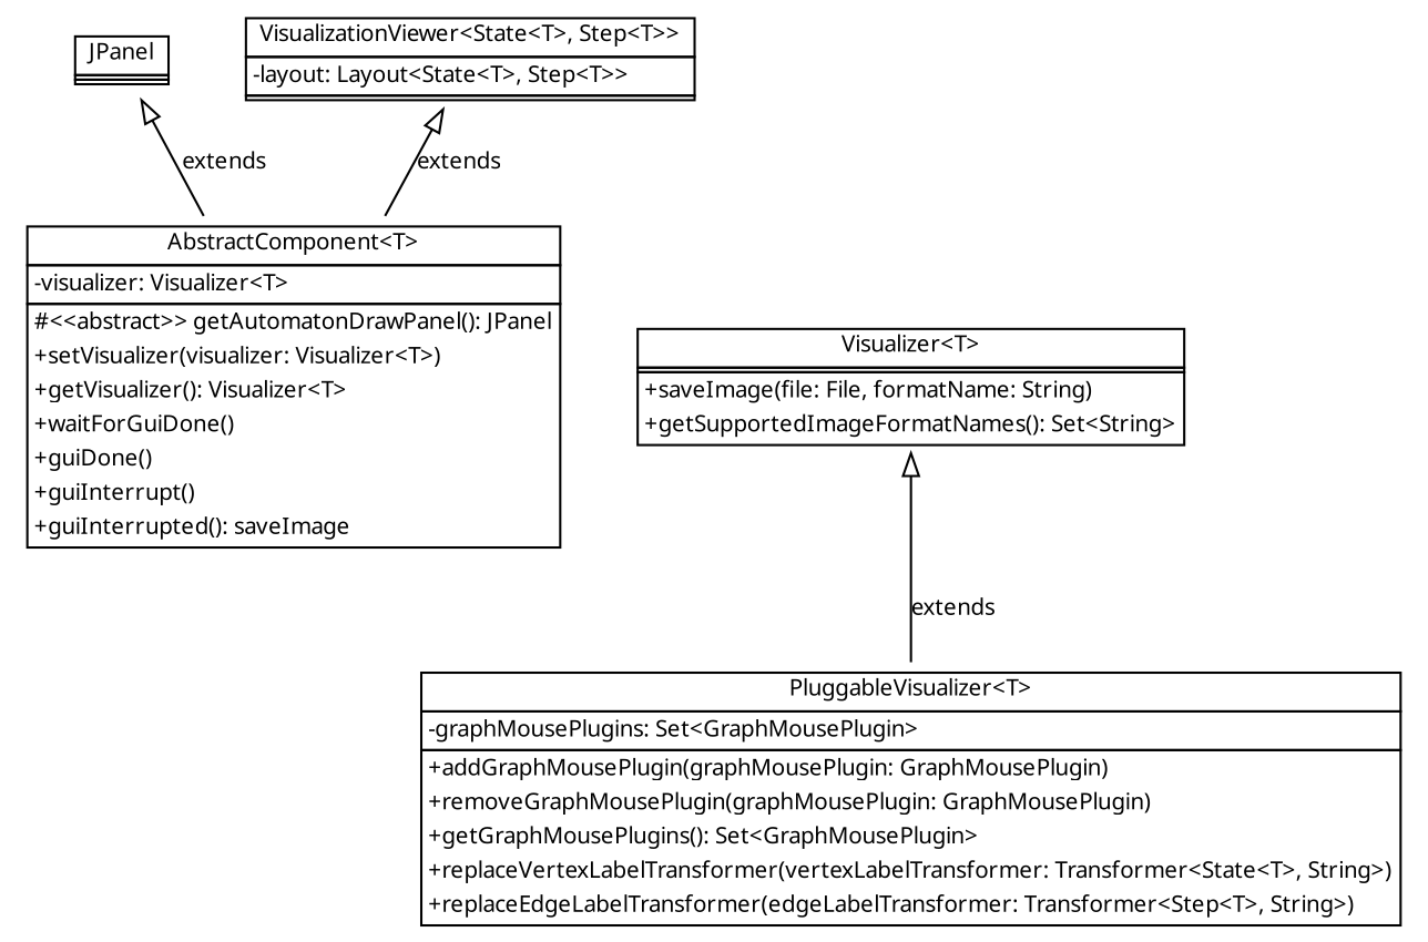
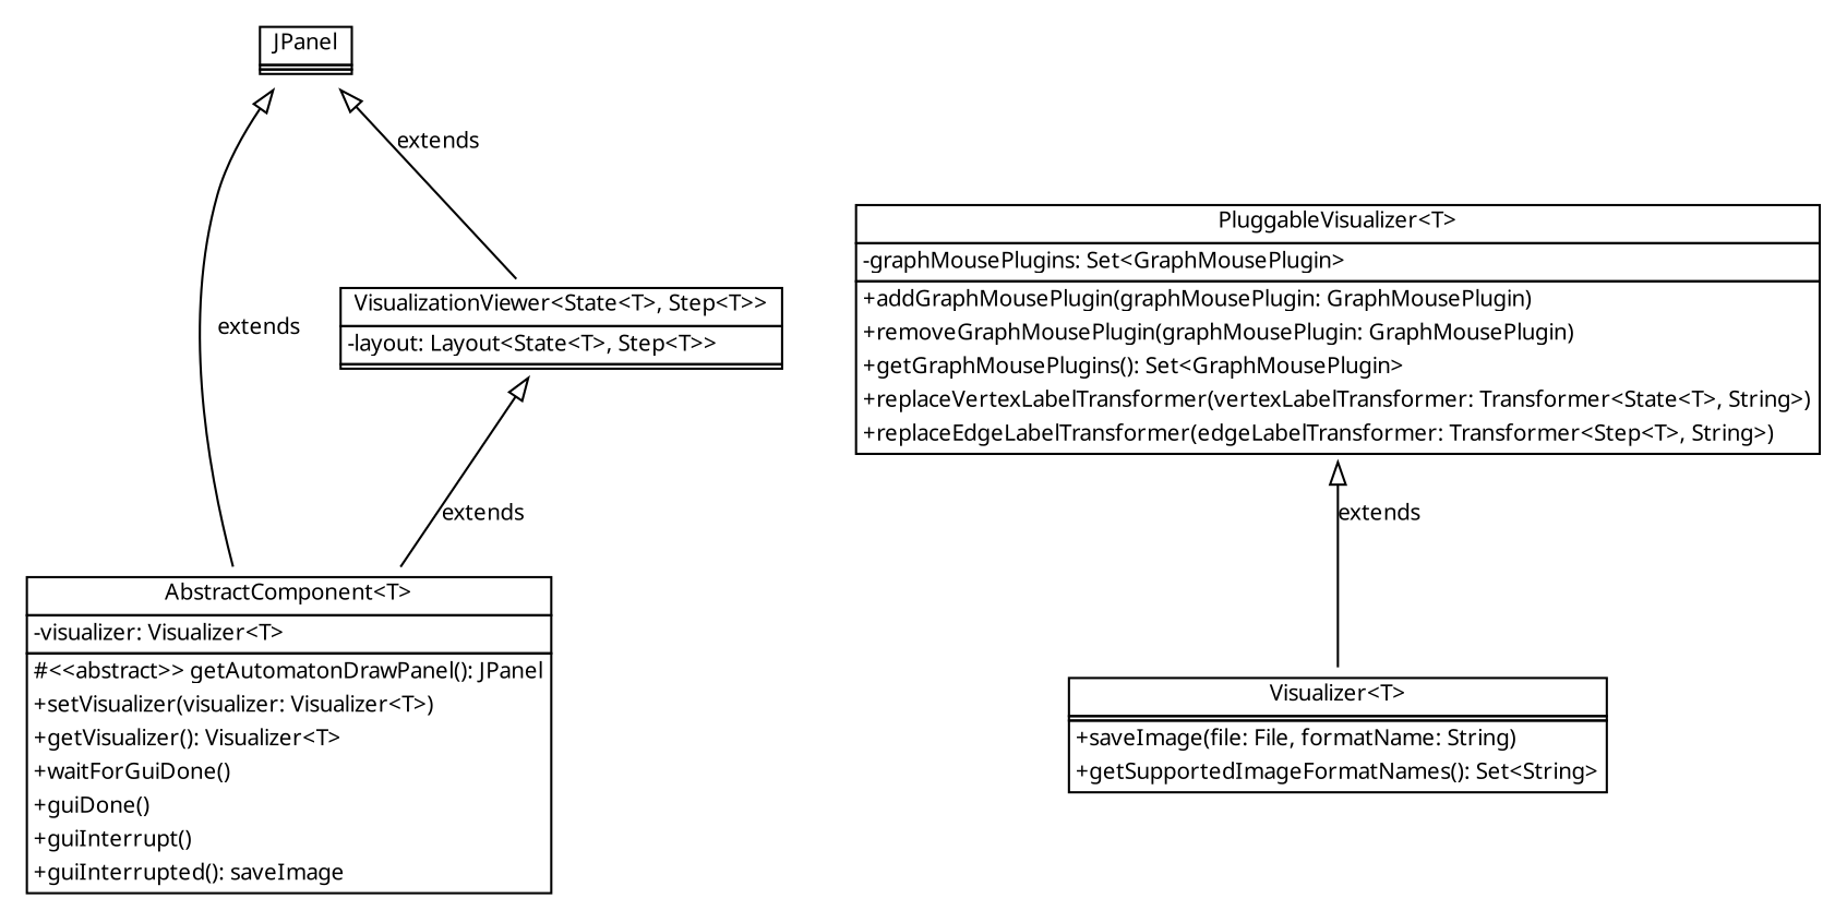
  digraph {
    fontname="Noto Sans"
    rankdir=BT
    node [fontname="Noto Sans" fontsize=10 shape=plaintext]
    edge [arrowhead=empty fontname="Noto Sans" fontsize=10]
    n1 [label=< 	<table cellspacing="0" cellborder="1" border="0"> 		<tr><td> 			<font face="TeXGyrePagella-Bold" point-size="10">JPanel</font> 		</td></tr> 		<tr><td cellpadding="0"></td></tr> 		<tr><td cellpadding="0"></td></tr> 	</table>>]
    n2 [label=< 	<table cellspacing="0" cellborder="1" border="0"> 		<tr><td> 			<font face="TeXGyrePagella-Bold" point-size="10">VisualizationViewer&lt;State&lt;T&gt;, Step&lt;T&gt;&gt;</font> 		</td></tr> 		<tr><td cellpadding="0"> 			<table cellspacing="0" cellborder="0" border="0"> 				<tr><td align="left"><font face="SFTT1000">-layout: Layout&lt;State&lt;T&gt;, Step&lt;T&gt;&gt;</font></td></tr> 			</table> 		</td></tr> 		<tr><td cellpadding="0"></td></tr> 	</table>>]
    n3 [label=< 	<table cellspacing="0" cellborder="1" border="0"> 		<tr><td> 			<font face="TeXGyrePagella-BoldItalic" point-size="10">Visualizer&lt;T&gt;</font> 		</td></tr> 		<tr><td cellpadding="0"></td></tr> 		<tr><td cellpadding="0"> 			<table cellspacing="0" cellborder="0" border="0"> 				<tr><td align="left"><font face="SFTT1000">+saveImage(file: File, formatName: String)</font></td></tr> 				<tr><td align="left"><font face="SFTT1000">+getSupportedImageFormatNames(): Set&lt;String&gt;</font></td></tr> 			</table> 		</td></tr> 	</table>>]
    n4 [label=< 	<table cellspacing="0" cellborder="1" border="0"> 		<tr><td> 			<font face="TeXGyrePagella-BoldItalic" point-size="10">AbstractComponent&lt;T&gt;</font> 		</td></tr> 		<tr><td cellpadding="0"> 			<table cellspacing="0" cellborder="0" border="0"> 				<tr><td align="left"><font face="SFTT1000">-visualizer: Visualizer&lt;T&gt;</font></td></tr> 			</table> 		</td></tr> 		<tr><td cellpadding="0"> 			<table cellspacing="0" cellborder="0" border="0"> 				<tr><td align="left"><font face="SFTT1000">#&lt;&lt;abstract&gt;&gt; getAutomatonDrawPanel(): JPanel</font></td></tr> 				<tr><td align="left"><font face="SFTT1000">+setVisualizer(visualizer: Visualizer&lt;T&gt;)</font></td></tr> 				<tr><td align="left"><font face="SFTT1000">+getVisualizer(): Visualizer&lt;T&gt;</font></td></tr> 				<tr><td align="left"><font face="SFTT1000">+waitForGuiDone()</font></td></tr> 				<tr><td align="left"><font face="SFTT1000">+guiDone()</font></td></tr> 				<tr><td align="left"><font face="SFTT1000">+guiInterrupt()</font></td></tr> 				<tr><td align="left"><font face="SFTT1000">+guiInterrupted(): saveImage</font></td></tr> 			</table> 		</td></tr> 	</table>>]
    n5 [label=< 	<table cellspacing="0" cellborder="1" border="0"> 		<tr><td> 			<font face="TeXGyrePagella-BoldItalic" point-size="10">PluggableVisualizer&lt;T&gt;</font> 		</td></tr> 		<tr><td cellpadding="0"> 			<table cellspacing="0" cellborder="0" border="0"> 				<tr><td align="left"><font face="SFTT1000">-graphMousePlugins: Set&lt;GraphMousePlugin&gt;</font></td></tr> 			</table> 		</td></tr> 		<tr><td cellpadding="0"> 			<table cellspacing="0" cellborder="0" border="0"> 				<tr><td align="left"><font face="SFTT1000">+addGraphMousePlugin(graphMousePlugin: GraphMousePlugin)</font></td></tr> 				<tr><td align="left"><font face="SFTT1000">+removeGraphMousePlugin(graphMousePlugin: GraphMousePlugin)</font></td></tr> 				<tr><td align="left"><font face="SFTT1000">+getGraphMousePlugins(): Set&lt;GraphMousePlugin&gt;</font></td></tr> 				<tr><td align="left"><font face="SFTT1000">+replaceVertexLabelTransformer(vertexLabelTransformer: Transformer&lt;State&lt;T&gt;, String&gt;)</font></td></tr> 				<tr><td align="left"><font face="SFTT1000">+replaceEdgeLabelTransformer(edgeLabelTransformer: Transformer&lt;Step&lt;T&gt;, String&gt;)</font></td></tr> 			</table> 		</td></tr> 	</table>>]
    subgraph sub_1 {
      rank=same
      n1
    }
    subgraph sub_2 {
      rank=same
      n2
    }
    subgraph sub_3 {
      rank=same
      n3
      n4
    }
    subgraph sub_4 {
      rank=same
      n5
    }
+   n2 -> n1 [label=extends]
    n4 -> n1 [label=extends]
    n4 -> n2 [label=extends]
-   n5 -> n3 [label=extends]
+   n3 -> n5 [label=extends]
  }
